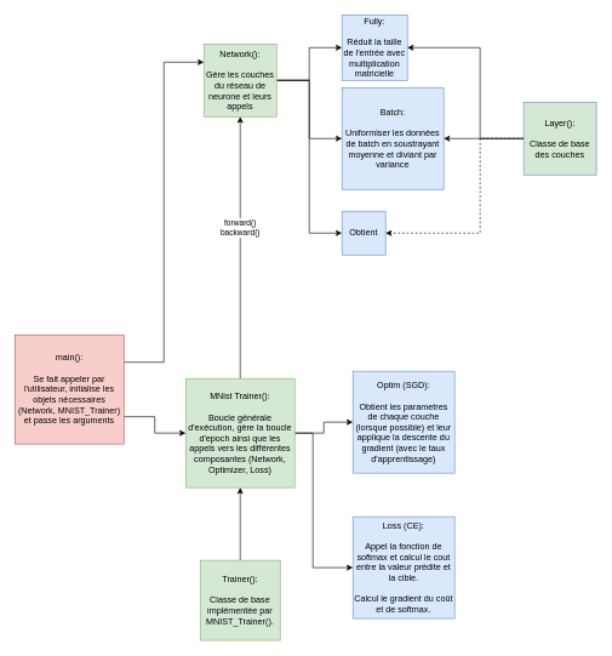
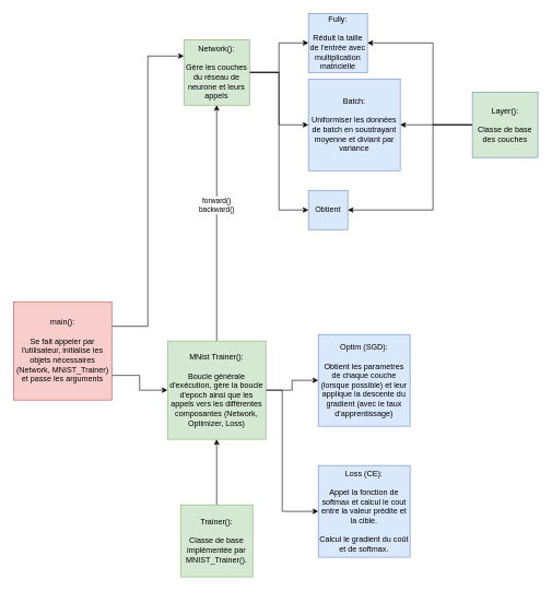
  <mxCell id="0" />
  <mxCell id="1" parent="0" />
  <mxCell id="2" style="edgeStyle=orthogonalEdgeStyle;rounded=0;orthogonalLoop=1;jettySize=auto;html=1;exitX=1;exitY=0.25;exitDx=0;exitDy=0;entryX=0;entryY=0.25;entryDx=0;entryDy=0;" edge="1" parent="1" source="4" target="8"><mxGeometry relative="1" as="geometry" /></mxCell>
  <mxCell id="3" style="edgeStyle=orthogonalEdgeStyle;rounded=0;orthogonalLoop=1;jettySize=auto;html=1;exitX=1;exitY=0.75;exitDx=0;exitDy=0;entryX=0;entryY=0.5;entryDx=0;entryDy=0;" edge="1" parent="1" source="4" target="13"><mxGeometry relative="1" as="geometry" /></mxCell>
  <mxCell id="4" value="main():&lt;br&gt;&lt;br&gt;Se fait appeler par l'utilisateur, initialise les objets nécessaires (Network, MNIST_Trainer) et passe les arguments" style="whiteSpace=wrap;html=1;aspect=fixed;fillColor=#f8cecc;strokeColor=#b85450;" vertex="1" parent="1"><mxGeometry x="20" y="460" width="150" height="150" as="geometry" /></mxCell>
  <mxCell id="5" style="edgeStyle=orthogonalEdgeStyle;rounded=0;orthogonalLoop=1;jettySize=auto;html=1;exitX=1;exitY=0.5;exitDx=0;exitDy=0;entryX=0;entryY=0.5;entryDx=0;entryDy=0;" edge="1" parent="1" source="8" target="14"><mxGeometry relative="1" as="geometry" /></mxCell>
  <mxCell id="6" style="edgeStyle=orthogonalEdgeStyle;rounded=0;orthogonalLoop=1;jettySize=auto;html=1;exitX=1;exitY=0.5;exitDx=0;exitDy=0;entryX=0;entryY=0.5;entryDx=0;entryDy=0;" edge="1" parent="1" source="8" target="15"><mxGeometry relative="1" as="geometry" /></mxCell>
  <mxCell id="7" style="edgeStyle=orthogonalEdgeStyle;rounded=0;orthogonalLoop=1;jettySize=auto;html=1;exitX=1;exitY=0.5;exitDx=0;exitDy=0;entryX=0;entryY=0.5;entryDx=0;entryDy=0;" edge="1" parent="1" source="8" target="16"><mxGeometry relative="1" as="geometry" /></mxCell>
  <mxCell id="8" value="Network():&lt;br&gt;&lt;br&gt;Gère les couches du réseau de neurone et leurs appels" style="whiteSpace=wrap;html=1;aspect=fixed;fillColor=#d5e8d4;strokeColor=#82b366;" vertex="1" parent="1"><mxGeometry x="280" y="60" width="100" height="100" as="geometry" /></mxCell>
  <mxCell id="9" style="edgeStyle=orthogonalEdgeStyle;rounded=0;orthogonalLoop=1;jettySize=auto;html=1;exitX=0.5;exitY=0;exitDx=0;exitDy=0;entryX=0.5;entryY=1;entryDx=0;entryDy=0;" edge="1" parent="1" source="13" target="8"><mxGeometry relative="1" as="geometry"><mxPoint x="330" y="360" as="targetPoint" /></mxGeometry></mxCell>
  <mxCell id="10" value="forward()&lt;br&gt;backward()" style="edgeLabel;html=1;align=center;verticalAlign=middle;resizable=0;points=[];" vertex="1" connectable="0" parent="9"><mxGeometry x="0.154" y="1" relative="1" as="geometry"><mxPoint as="offset" /></mxGeometry></mxCell>
  <mxCell id="11" style="edgeStyle=orthogonalEdgeStyle;rounded=0;orthogonalLoop=1;jettySize=auto;html=1;exitX=1;exitY=0.5;exitDx=0;exitDy=0;entryX=0;entryY=0.5;entryDx=0;entryDy=0;" edge="1" parent="1" source="13" target="17"><mxGeometry relative="1" as="geometry" /></mxCell>
  <mxCell id="12" style="edgeStyle=orthogonalEdgeStyle;rounded=0;orthogonalLoop=1;jettySize=auto;html=1;exitX=1;exitY=0.5;exitDx=0;exitDy=0;" edge="1" parent="1" source="13" target="18"><mxGeometry relative="1" as="geometry"><Array as="points"><mxPoint x="430" y="595" /><mxPoint x="430" y="780" /></Array></mxGeometry></mxCell>
  <mxCell id="13" value="MNist Trainer():&lt;br&gt;&lt;br&gt;Boucle générale d'exécution, gère la boucle d'epoch ainsi que les appels vers les différentes composantes (Network, Optimizer, Loss)" style="whiteSpace=wrap;html=1;aspect=fixed;fillColor=#d5e8d4;strokeColor=#82b366;" vertex="1" parent="1"><mxGeometry x="255" y="520" width="150" height="150" as="geometry" /></mxCell>
  <mxCell id="14" value="Fully:&lt;br&gt;&lt;br&gt;Réduit la taille de l'entrée avec multiplication matricielle" style="whiteSpace=wrap;html=1;aspect=fixed;fillColor=#dae8fc;strokeColor=#6c8ebf;" vertex="1" parent="1"><mxGeometry x="470" y="20" width="90" height="90" as="geometry" /></mxCell>
  <mxCell id="15" value="Batch:&lt;br&gt;&lt;br&gt;Uniformiser les données de batch en soustrayant moyenne et diviant par variance" style="whiteSpace=wrap;html=1;aspect=fixed;fillColor=#dae8fc;strokeColor=#6c8ebf;" vertex="1" parent="1"><mxGeometry x="470" y="120" width="140" height="140" as="geometry" /></mxCell>
  <mxCell id="16" value="Obtient" style="whiteSpace=wrap;html=1;aspect=fixed;fillColor=#dae8fc;strokeColor=#6c8ebf;" vertex="1" parent="1"><mxGeometry x="470" y="290" width="60" height="60" as="geometry" /></mxCell>
  <mxCell id="17" value="Optim (SGD):&lt;br&gt;&lt;br&gt;Obtient les parametres de chaque couche (lorsque possible) et leur applique la descente du gradient (avec le taux d'apprentissage)" style="whiteSpace=wrap;html=1;aspect=fixed;fillColor=#dae8fc;strokeColor=#6c8ebf;" vertex="1" parent="1"><mxGeometry x="485" y="510" width="140" height="140" as="geometry" /></mxCell>
  <mxCell id="18" value="Loss (CE):&lt;br&gt;&lt;br&gt;Appel la fonction de softmax et calcul le cout entre la valeur prédite et la cible.&lt;br&gt;&lt;br&gt;Calcul le gradient du coût et de softmax." style="whiteSpace=wrap;html=1;aspect=fixed;fillColor=#dae8fc;strokeColor=#6c8ebf;" vertex="1" parent="1"><mxGeometry x="485" y="710" width="140" height="140" as="geometry" /></mxCell>
  <mxCell id="19" style="edgeStyle=orthogonalEdgeStyle;rounded=0;orthogonalLoop=1;jettySize=auto;html=1;exitX=0.5;exitY=0;exitDx=0;exitDy=0;entryX=0.5;entryY=1;entryDx=0;entryDy=0;" edge="1" parent="1" source="20" target="13"><mxGeometry relative="1" as="geometry" /></mxCell>
  <mxCell id="20" value="Trainer():&lt;br&gt;&lt;br&gt;Classe de base implémentée par MNIST_Trainer()." style="whiteSpace=wrap;html=1;aspect=fixed;fillColor=#d5e8d4;strokeColor=#82b366;" vertex="1" parent="1"><mxGeometry x="275" y="770" width="110" height="110" as="geometry" /></mxCell>
  <mxCell id="21" style="edgeStyle=orthogonalEdgeStyle;rounded=0;orthogonalLoop=1;jettySize=auto;html=1;exitX=0;exitY=0.5;exitDx=0;exitDy=0;entryX=1;entryY=0.5;entryDx=0;entryDy=0;" edge="1" parent="1" source="24" target="15"><mxGeometry relative="1" as="geometry" /></mxCell>
  <mxCell id="22" style="edgeStyle=orthogonalEdgeStyle;rounded=0;orthogonalLoop=1;jettySize=auto;html=1;exitX=0;exitY=0.5;exitDx=0;exitDy=0;entryX=1;entryY=0.5;entryDx=0;entryDy=0;" edge="1" parent="1" source="24" target="14"><mxGeometry relative="1" as="geometry"><Array as="points"><mxPoint x="660" y="190" /><mxPoint x="660" y="65" /></Array></mxGeometry></mxCell>
- <mxCell id="23" style="edgeStyle=orthogonalEdgeStyle;rounded=0;orthogonalLoop=1;jettySize=auto;html=1;exitX=0;exitY=0.5;exitDx=0;exitDy=0;entryX=1;entryY=0.5;entryDx=0;entryDy=0;dashed=1;" edge="1" parent="1" source="24" target="16"><mxGeometry relative="1" as="geometry"><Array as="points"><mxPoint x="660" y="190" /><mxPoint x="660" y="320" /></Array></mxGeometry></mxCell>
+ <mxCell id="23" style="edgeStyle=orthogonalEdgeStyle;rounded=0;orthogonalLoop=1;jettySize=auto;html=1;exitX=0;exitY=0.5;exitDx=0;exitDy=0;entryX=1;entryY=0.5;entryDx=0;entryDy=0;" edge="1" parent="1" source="24" target="16"><mxGeometry relative="1" as="geometry"><Array as="points"><mxPoint x="660" y="190" /><mxPoint x="660" y="320" /></Array></mxGeometry></mxCell>
  <mxCell id="24" value="Layer():&lt;br&gt;&lt;br&gt;Classe de base des couches" style="whiteSpace=wrap;html=1;aspect=fixed;fillColor=#d5e8d4;strokeColor=#6c8ebf;" vertex="1" parent="1"><mxGeometry x="720" y="140" width="100" height="100" as="geometry" /></mxCell>
